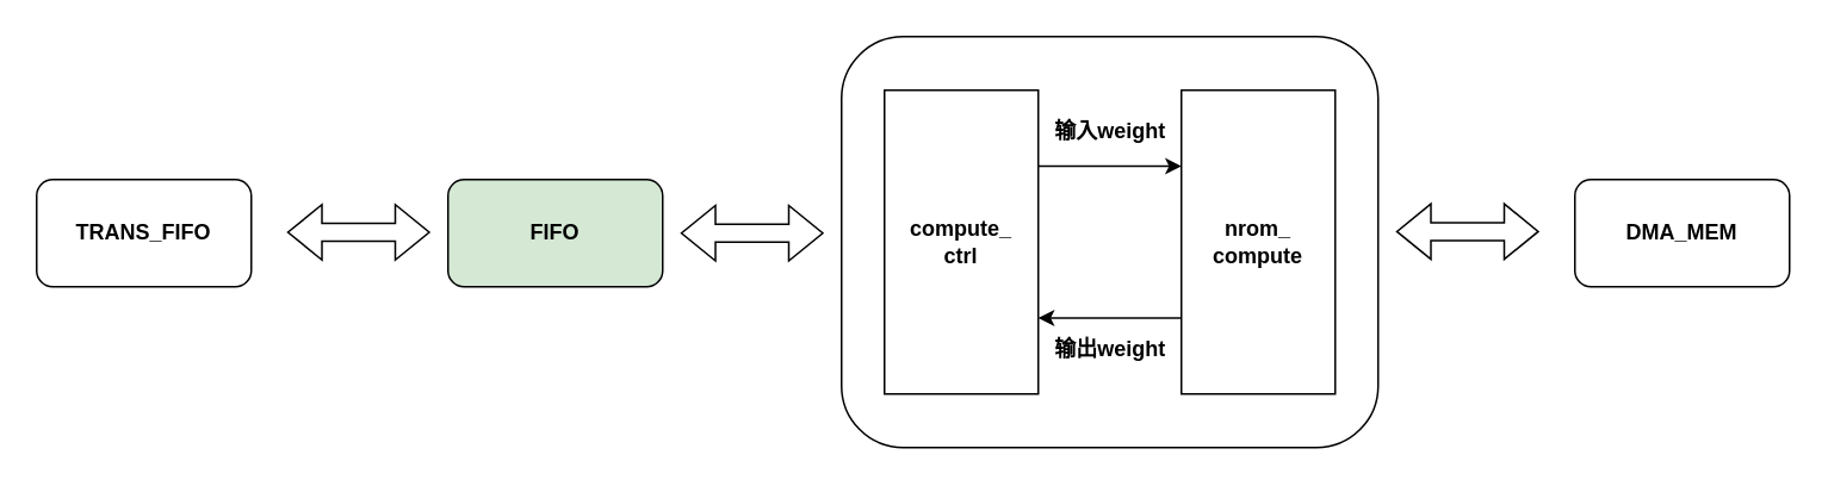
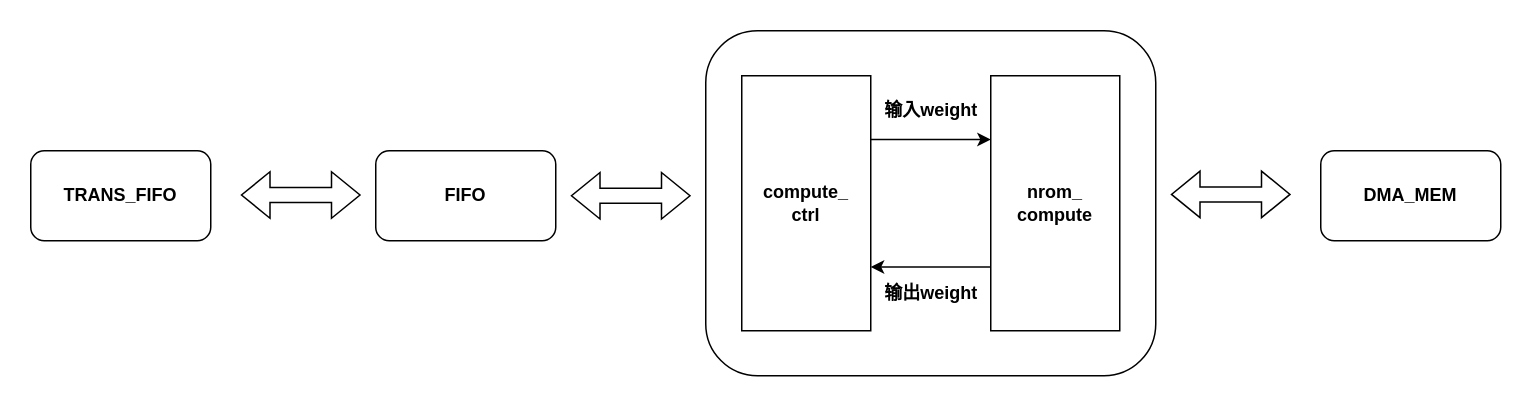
  <mxCell id="0" />
  <mxCell id="1" parent="0" />
  <mxCell id="2" value="" style="rounded=1;whiteSpace=wrap;html=1;fontStyle=1" vertex="1" parent="1"><mxGeometry x="470" y="20" width="300" height="230" as="geometry" /></mxCell>
  <mxCell id="3" style="edgeStyle=orthogonalEdgeStyle;rounded=0;orthogonalLoop=1;jettySize=auto;html=1;exitX=1;exitY=0.25;exitDx=0;exitDy=0;entryX=0;entryY=0.25;entryDx=0;entryDy=0;fontStyle=1" edge="1" parent="1" source="4" target="6"><mxGeometry relative="1" as="geometry" /></mxCell>
  <mxCell id="4" value="compute_&lt;br&gt;ctrl" style="rounded=0;whiteSpace=wrap;html=1;fontStyle=1" vertex="1" parent="1"><mxGeometry x="494" y="50" width="86" height="170" as="geometry" /></mxCell>
  <mxCell id="5" style="edgeStyle=orthogonalEdgeStyle;rounded=0;orthogonalLoop=1;jettySize=auto;html=1;exitX=0;exitY=0.75;exitDx=0;exitDy=0;entryX=1;entryY=0.75;entryDx=0;entryDy=0;fontStyle=1" edge="1" parent="1" source="6" target="4"><mxGeometry relative="1" as="geometry" /></mxCell>
  <mxCell id="6" value="nrom_&lt;br&gt;compute" style="rounded=0;whiteSpace=wrap;html=1;fontStyle=1" vertex="1" parent="1"><mxGeometry x="660" y="50" width="86" height="170" as="geometry" /></mxCell>
  <mxCell id="7" value="输入weight" style="text;html=1;align=center;verticalAlign=middle;resizable=0;points=[];autosize=1;strokeColor=none;fillColor=none;fontStyle=1" vertex="1" parent="1"><mxGeometry x="575" y="58" width="90" height="30" as="geometry" /></mxCell>
  <mxCell id="8" value="输出weight" style="text;html=1;align=center;verticalAlign=middle;resizable=0;points=[];autosize=1;strokeColor=none;fillColor=none;fontStyle=1" vertex="1" parent="1"><mxGeometry x="575" y="180" width="90" height="30" as="geometry" /></mxCell>
  <mxCell id="9" value="" style="shape=flexArrow;endArrow=classic;startArrow=classic;html=1;rounded=0;fontStyle=1" edge="1" parent="1"><mxGeometry width="100" height="100" relative="1" as="geometry"><mxPoint x="380" y="130" as="sourcePoint" /><mxPoint x="460" y="130" as="targetPoint" /></mxGeometry></mxCell>
- <mxCell id="10" value="FIFO" style="rounded=1;whiteSpace=wrap;html=1;fontStyle=1;fillColor=#d5e8d4;" vertex="1" parent="1"><mxGeometry x="250" y="100" width="120" height="60" as="geometry" /></mxCell>
+ <mxCell id="10" value="FIFO" style="rounded=1;whiteSpace=wrap;html=1;fontStyle=1" vertex="1" parent="1"><mxGeometry x="250" y="100" width="120" height="60" as="geometry" /></mxCell>
  <mxCell id="11" value="" style="shape=flexArrow;endArrow=classic;startArrow=classic;html=1;rounded=0;fontStyle=1" edge="1" parent="1"><mxGeometry width="100" height="100" relative="1" as="geometry"><mxPoint x="160" y="129.5" as="sourcePoint" /><mxPoint x="240" y="129.5" as="targetPoint" /></mxGeometry></mxCell>
  <mxCell id="12" value="TRANS_FIFO" style="rounded=1;whiteSpace=wrap;html=1;fontStyle=1" vertex="1" parent="1"><mxGeometry x="20" y="100" width="120" height="60" as="geometry" /></mxCell>
  <mxCell id="13" value="" style="shape=flexArrow;endArrow=classic;startArrow=classic;html=1;rounded=0;fontStyle=1" edge="1" parent="1"><mxGeometry width="100" height="100" relative="1" as="geometry"><mxPoint x="780" y="129.09" as="sourcePoint" /><mxPoint x="860" y="129.09" as="targetPoint" /></mxGeometry></mxCell>
  <mxCell id="14" value="DMA_MEM" style="rounded=1;whiteSpace=wrap;html=1;fontStyle=1" vertex="1" parent="1"><mxGeometry x="880" y="100" width="120" height="60" as="geometry" /></mxCell>
